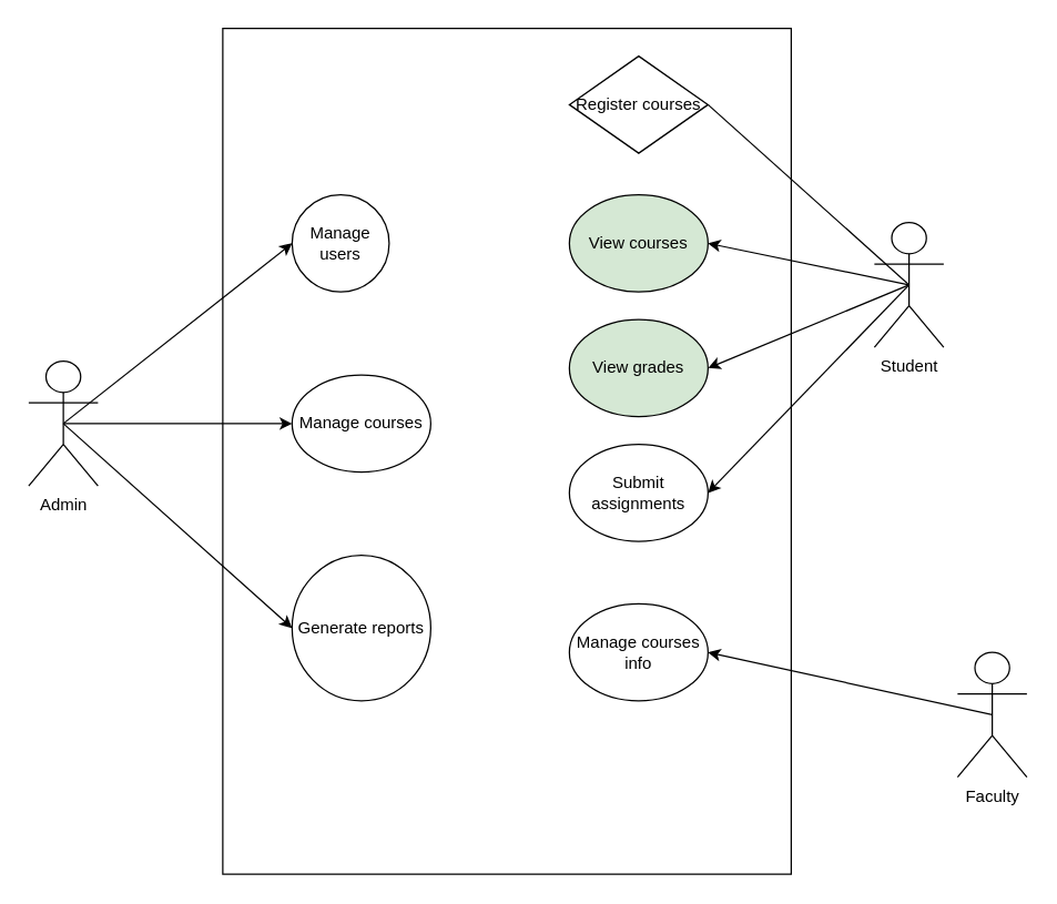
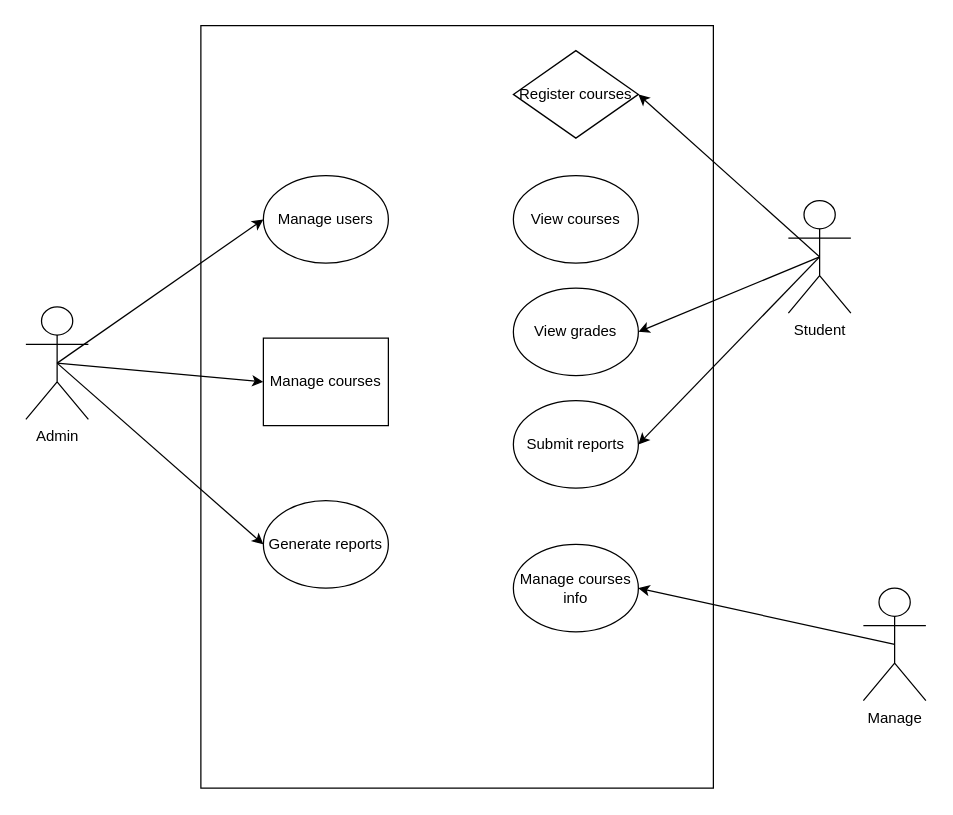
  <mxCell id="0" />
  <mxCell id="1" parent="0" />
  <mxCell id="2" value="" style="rounded=0;whiteSpace=wrap;html=1;" vertex="1" parent="1"><mxGeometry x="160" y="20" width="410" height="610" as="geometry" /></mxCell>
- <mxCell id="3" value="Admin" style="shape=umlActor;verticalLabelPosition=bottom;verticalAlign=top;html=1;outlineConnect=0;" vertex="1" parent="1"><mxGeometry x="20" y="260" width="50" height="90" as="geometry" /></mxCell>
+ <mxCell id="3" value="Admin" style="shape=umlActor;verticalLabelPosition=bottom;verticalAlign=top;html=1;outlineConnect=0;" vertex="1" parent="1"><mxGeometry x="20" y="245" width="50" height="90" as="geometry" /></mxCell>
  <mxCell id="4" value="Student" style="shape=umlActor;verticalLabelPosition=bottom;verticalAlign=top;html=1;outlineConnect=0;" vertex="1" parent="1"><mxGeometry x="630" y="160" width="50" height="90" as="geometry" /></mxCell>
- <mxCell id="5" value="Faculty" style="shape=umlActor;verticalLabelPosition=bottom;verticalAlign=top;html=1;outlineConnect=0;" vertex="1" parent="1"><mxGeometry x="690" y="470" width="50" height="90" as="geometry" /></mxCell>
- <mxCell id="6" value="Manage users" style="ellipse;whiteSpace=wrap;html=1;" vertex="1" parent="1"><mxGeometry x="210" y="140" width="70" height="70" as="geometry" /></mxCell>
- <mxCell id="7" value="Manage courses" style="ellipse;whiteSpace=wrap;html=1;" vertex="1" parent="1"><mxGeometry x="210" y="270" width="100" height="70" as="geometry" /></mxCell>
- <mxCell id="8" value="Generate reports" style="ellipse;whiteSpace=wrap;html=1;" vertex="1" parent="1"><mxGeometry x="210" y="400" width="100" height="105" as="geometry" /></mxCell>
+ <mxCell id="5" value="Manage" style="shape=umlActor;verticalLabelPosition=bottom;verticalAlign=top;html=1;outlineConnect=0;" vertex="1" parent="1"><mxGeometry x="690" y="470" width="50" height="90" as="geometry" /></mxCell>
+ <mxCell id="6" value="Manage users" style="ellipse;whiteSpace=wrap;html=1;" vertex="1" parent="1"><mxGeometry x="210" y="140" width="100" height="70" as="geometry" /></mxCell>
+ <mxCell id="7" value="Manage courses" style="whiteSpace=wrap;html=1;rounded=0;" vertex="1" parent="1"><mxGeometry x="210" y="270" width="100" height="70" as="geometry" /></mxCell>
+ <mxCell id="8" value="Generate reports" style="ellipse;whiteSpace=wrap;html=1;" vertex="1" parent="1"><mxGeometry x="210" y="400" width="100" height="70" as="geometry" /></mxCell>
  <mxCell id="9" value="" style="endArrow=classic;html=1;rounded=0;exitX=0.5;exitY=0.5;exitDx=0;exitDy=0;exitPerimeter=0;entryX=0;entryY=0.5;entryDx=0;entryDy=0;" edge="1" parent="1" source="3" target="7"><mxGeometry width="50" height="50" relative="1" as="geometry"><mxPoint x="330" y="440" as="sourcePoint" /><mxPoint x="380" y="390" as="targetPoint" /></mxGeometry></mxCell>
  <mxCell id="10" value="" style="endArrow=classic;html=1;rounded=0;exitX=0.5;exitY=0.5;exitDx=0;exitDy=0;exitPerimeter=0;entryX=0;entryY=0.5;entryDx=0;entryDy=0;" edge="1" parent="1" source="3" target="6"><mxGeometry width="50" height="50" relative="1" as="geometry"><mxPoint x="330" y="440" as="sourcePoint" /><mxPoint x="380" y="390" as="targetPoint" /></mxGeometry></mxCell>
  <mxCell id="11" value="" style="endArrow=classic;html=1;rounded=0;exitX=0.5;exitY=0.5;exitDx=0;exitDy=0;exitPerimeter=0;entryX=0;entryY=0.5;entryDx=0;entryDy=0;" edge="1" parent="1" source="3" target="8"><mxGeometry width="50" height="50" relative="1" as="geometry"><mxPoint x="330" y="440" as="sourcePoint" /><mxPoint x="380" y="390" as="targetPoint" /></mxGeometry></mxCell>
  <mxCell id="12" value="Register courses" style="rhombus;whiteSpace=wrap;html=1;" vertex="1" parent="1"><mxGeometry x="410" y="40" width="100" height="70" as="geometry" /></mxCell>
- <mxCell id="13" value="View courses" style="ellipse;whiteSpace=wrap;html=1;fillColor=#d5e8d4;" vertex="1" parent="1"><mxGeometry x="410" y="140" width="100" height="70" as="geometry" /></mxCell>
- <mxCell id="14" value="View grades" style="ellipse;whiteSpace=wrap;html=1;fillColor=#d5e8d4;" vertex="1" parent="1"><mxGeometry x="410" y="230" width="100" height="70" as="geometry" /></mxCell>
- <mxCell id="15" value="Submit assignments" style="ellipse;whiteSpace=wrap;html=1;" vertex="1" parent="1"><mxGeometry x="410" y="320" width="100" height="70" as="geometry" /></mxCell>
+ <mxCell id="13" value="View courses" style="ellipse;whiteSpace=wrap;html=1;" vertex="1" parent="1"><mxGeometry x="410" y="140" width="100" height="70" as="geometry" /></mxCell>
+ <mxCell id="14" value="View grades" style="ellipse;whiteSpace=wrap;html=1;" vertex="1" parent="1"><mxGeometry x="410" y="230" width="100" height="70" as="geometry" /></mxCell>
+ <mxCell id="15" value="Submit reports" style="ellipse;whiteSpace=wrap;html=1;" vertex="1" parent="1"><mxGeometry x="410" y="320" width="100" height="70" as="geometry" /></mxCell>
  <mxCell id="16" value="Manage courses info" style="ellipse;whiteSpace=wrap;html=1;" vertex="1" parent="1"><mxGeometry x="410" y="435" width="100" height="70" as="geometry" /></mxCell>
- <mxCell id="17" value="" style="endArrow=none;html=1;rounded=0;exitX=0.5;exitY=0.5;exitDx=0;exitDy=0;exitPerimeter=0;entryX=1;entryY=0.5;entryDx=0;entryDy=0;" edge="1" parent="1" source="4" target="12"><mxGeometry width="50" height="50" relative="1" as="geometry"><mxPoint x="330" y="440" as="sourcePoint" /><mxPoint x="380" y="390" as="targetPoint" /></mxGeometry></mxCell>
- <mxCell id="18" value="" style="endArrow=classic;html=1;rounded=0;exitX=0.5;exitY=0.5;exitDx=0;exitDy=0;exitPerimeter=0;entryX=1;entryY=0.5;entryDx=0;entryDy=0;" edge="1" parent="1" source="4" target="13"><mxGeometry width="50" height="50" relative="1" as="geometry"><mxPoint x="330" y="440" as="sourcePoint" /><mxPoint x="380" y="390" as="targetPoint" /></mxGeometry></mxCell>
+ <mxCell id="17" value="" style="endArrow=classic;html=1;rounded=0;exitX=0.5;exitY=0.5;exitDx=0;exitDy=0;exitPerimeter=0;entryX=1;entryY=0.5;entryDx=0;entryDy=0;" edge="1" parent="1" source="4" target="12"><mxGeometry width="50" height="50" relative="1" as="geometry"><mxPoint x="330" y="440" as="sourcePoint" /><mxPoint x="380" y="390" as="targetPoint" /></mxGeometry></mxCell>
  <mxCell id="19" value="" style="endArrow=classic;html=1;rounded=0;exitX=0.5;exitY=0.5;exitDx=0;exitDy=0;exitPerimeter=0;entryX=1;entryY=0.5;entryDx=0;entryDy=0;" edge="1" parent="1" source="4" target="14"><mxGeometry width="50" height="50" relative="1" as="geometry"><mxPoint x="330" y="440" as="sourcePoint" /><mxPoint x="380" y="390" as="targetPoint" /></mxGeometry></mxCell>
  <mxCell id="20" value="" style="endArrow=classic;html=1;rounded=0;exitX=0.5;exitY=0.5;exitDx=0;exitDy=0;exitPerimeter=0;entryX=1;entryY=0.5;entryDx=0;entryDy=0;" edge="1" parent="1" source="4" target="15"><mxGeometry width="50" height="50" relative="1" as="geometry"><mxPoint x="330" y="440" as="sourcePoint" /><mxPoint x="380" y="390" as="targetPoint" /></mxGeometry></mxCell>
  <mxCell id="21" value="" style="endArrow=classic;html=1;rounded=0;exitX=0.5;exitY=0.5;exitDx=0;exitDy=0;exitPerimeter=0;entryX=1;entryY=0.5;entryDx=0;entryDy=0;" edge="1" parent="1" source="5" target="16"><mxGeometry width="50" height="50" relative="1" as="geometry"><mxPoint x="330" y="440" as="sourcePoint" /><mxPoint x="380" y="390" as="targetPoint" /></mxGeometry></mxCell>
